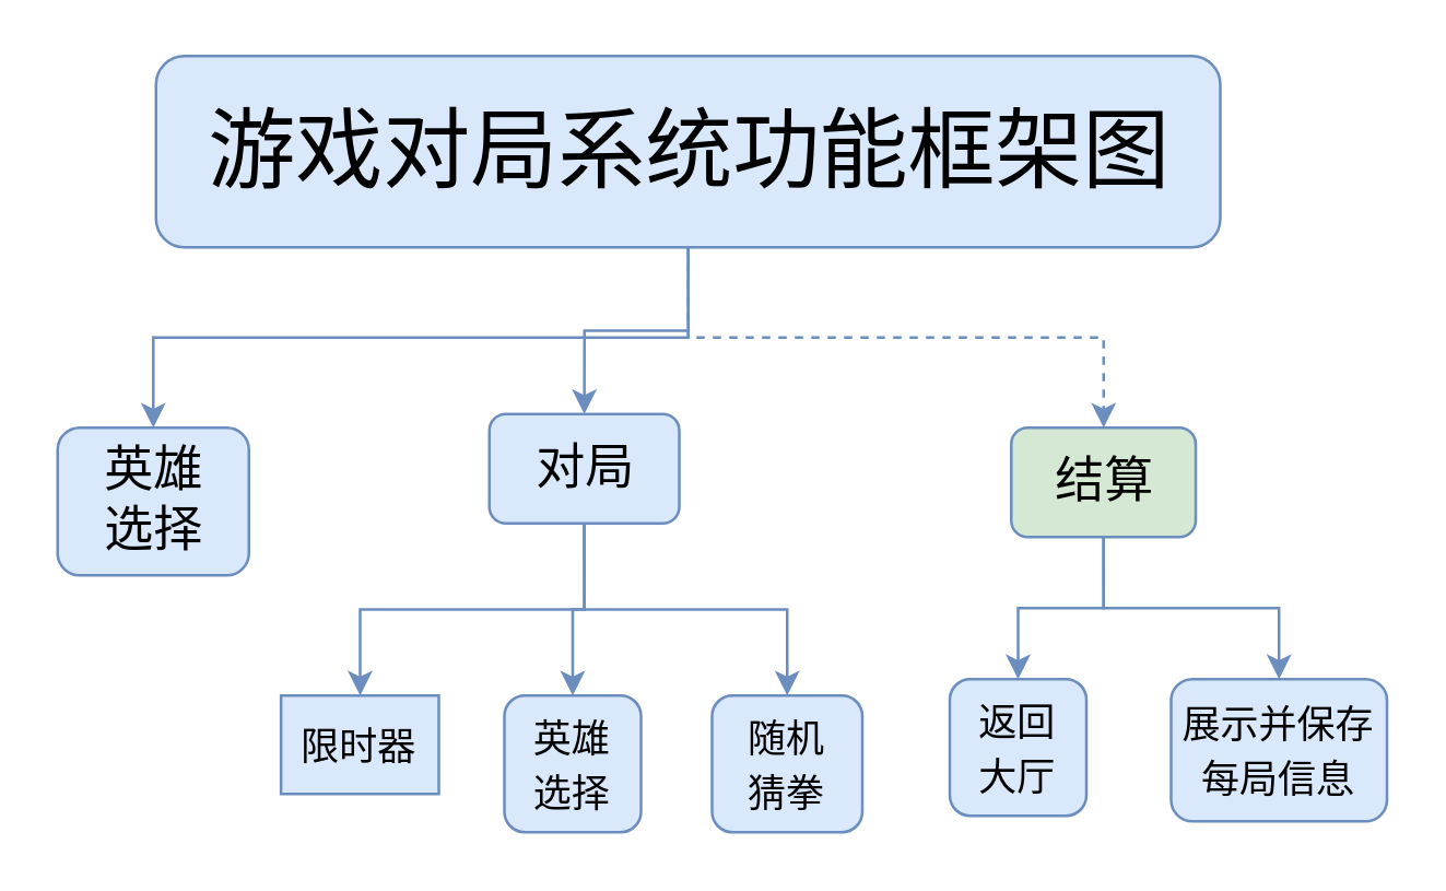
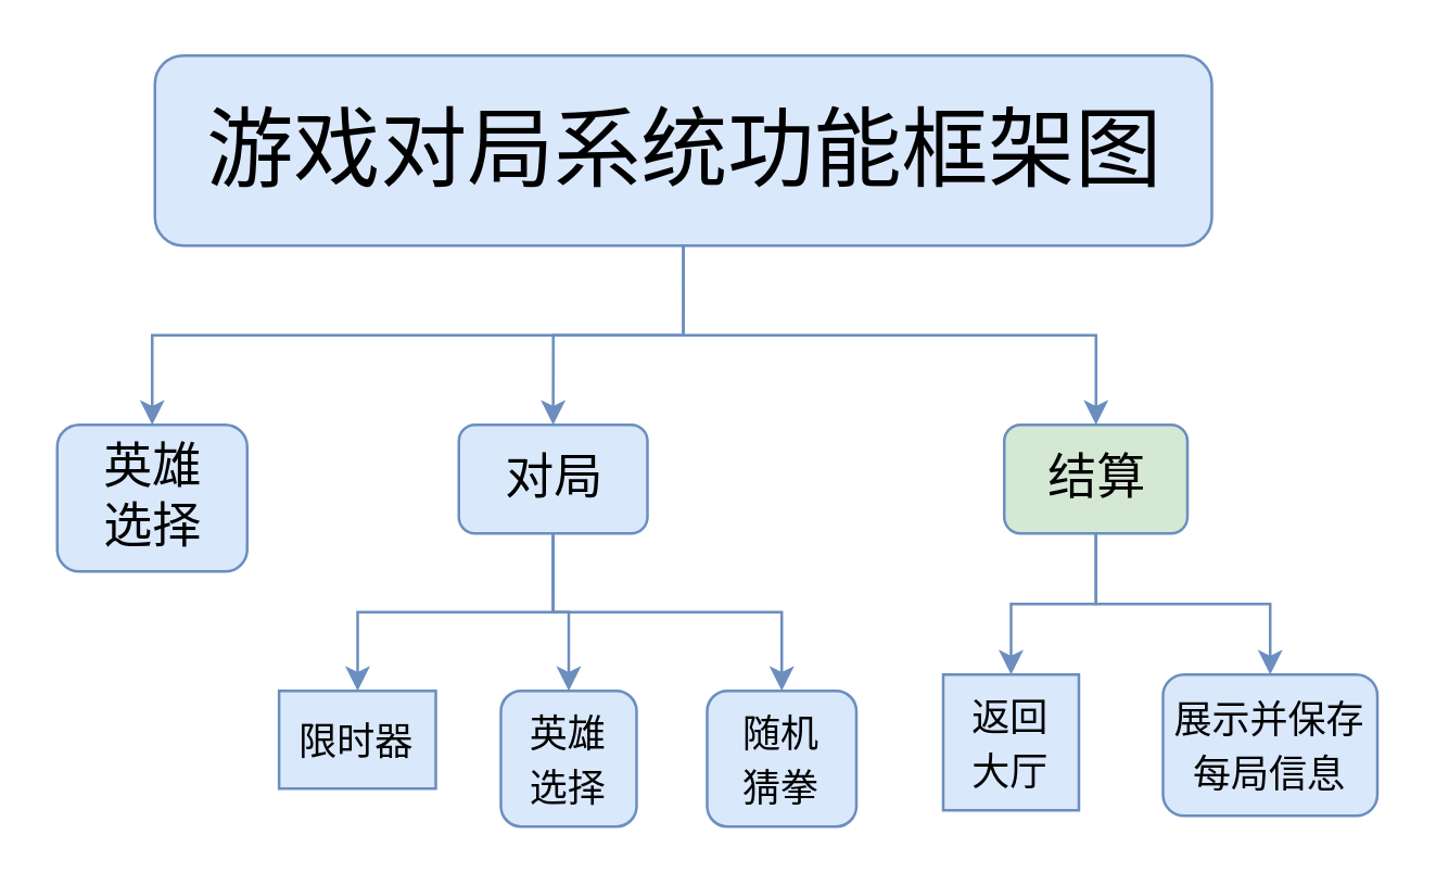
  <mxCell id="0" />
  <mxCell id="1" parent="0" />
  <mxCell id="2" style="edgeStyle=orthogonalEdgeStyle;rounded=0;orthogonalLoop=1;jettySize=auto;html=1;exitX=0.5;exitY=1;exitDx=0;exitDy=0;entryX=0.5;entryY=0;entryDx=0;entryDy=0;fontFamily=Times New Roman;fontSize=16;strokeColor=#6c8ebf;fillColor=#dae8fc;" edge="1" parent="1" source="5" target="10"><mxGeometry relative="1" as="geometry" /></mxCell>
- <mxCell id="3" style="edgeStyle=orthogonalEdgeStyle;rounded=0;orthogonalLoop=1;jettySize=auto;html=1;fontFamily=Times New Roman;fontSize=16;strokeColor=#6c8ebf;fillColor=#dae8fc;dashed=1;" edge="1" parent="1" source="5" target="13"><mxGeometry relative="1" as="geometry" /></mxCell>
+ <mxCell id="3" style="edgeStyle=orthogonalEdgeStyle;rounded=0;orthogonalLoop=1;jettySize=auto;html=1;fontFamily=Times New Roman;fontSize=16;strokeColor=#6c8ebf;fillColor=#dae8fc;" edge="1" parent="1" source="5" target="13"><mxGeometry relative="1" as="geometry" /></mxCell>
  <mxCell id="4" style="edgeStyle=orthogonalEdgeStyle;rounded=0;orthogonalLoop=1;jettySize=auto;html=1;entryX=0.5;entryY=0;entryDx=0;entryDy=0;fontFamily=Times New Roman;fontSize=16;strokeColor=#6c8ebf;fillColor=#dae8fc;" edge="1" parent="1" source="5" target="6"><mxGeometry relative="1" as="geometry" /></mxCell>
  <mxCell id="5" value="游戏对局系统功能框架图" style="rounded=1;whiteSpace=wrap;html=1;fontFamily=Times New Roman;fontSize=32;strokeColor=#6c8ebf;fillColor=#dae8fc;" vertex="1" parent="1"><mxGeometry x="56.5" y="20" width="389.5" height="70" as="geometry" /></mxCell>
  <mxCell id="6" value="&lt;span style=&quot;font-size: 18px;&quot;&gt;英雄&lt;br&gt;&lt;/span&gt;&lt;span style=&quot;font-size: 18px;&quot;&gt;选择&lt;/span&gt;" style="rounded=1;whiteSpace=wrap;html=1;fontFamily=Times New Roman;fontSize=16;strokeColor=#6c8ebf;fillColor=#dae8fc;" vertex="1" parent="1"><mxGeometry x="20.5" y="156" width="70" height="54" as="geometry" /></mxCell>
  <mxCell id="7" style="edgeStyle=orthogonalEdgeStyle;rounded=0;orthogonalLoop=1;jettySize=auto;html=1;exitX=0.5;exitY=1;exitDx=0;exitDy=0;fontFamily=Times New Roman;fontSize=18;strokeColor=#6c8ebf;fillColor=#dae8fc;" edge="1" parent="1" source="10" target="14"><mxGeometry relative="1" as="geometry" /></mxCell>
  <mxCell id="8" style="edgeStyle=orthogonalEdgeStyle;rounded=0;orthogonalLoop=1;jettySize=auto;html=1;exitX=0.5;exitY=1;exitDx=0;exitDy=0;entryX=0.5;entryY=0;entryDx=0;entryDy=0;strokeColor=#6c8ebf;fillColor=#dae8fc;" edge="1" parent="1" source="10" target="17"><mxGeometry relative="1" as="geometry" /></mxCell>
  <mxCell id="9" style="edgeStyle=orthogonalEdgeStyle;rounded=0;orthogonalLoop=1;jettySize=auto;html=1;exitX=0.5;exitY=1;exitDx=0;exitDy=0;entryX=0.5;entryY=0;entryDx=0;entryDy=0;strokeColor=#6c8ebf;fillColor=#dae8fc;" edge="1" parent="1" source="10" target="18"><mxGeometry relative="1" as="geometry" /></mxCell>
- <mxCell id="10" value="&lt;span style=&quot;font-size: 18px;&quot;&gt;对局&lt;/span&gt;" style="rounded=1;whiteSpace=wrap;html=1;fontFamily=Times New Roman;fontSize=16;strokeColor=#6c8ebf;fillColor=#dae8fc;" vertex="1" parent="1"><mxGeometry x="178.5" y="151" width="69.5" height="40" as="geometry" /></mxCell>
+ <mxCell id="10" value="&lt;span style=&quot;font-size: 18px;&quot;&gt;对局&lt;/span&gt;" style="rounded=1;whiteSpace=wrap;html=1;fontFamily=Times New Roman;fontSize=16;strokeColor=#6c8ebf;fillColor=#dae8fc;" vertex="1" parent="1"><mxGeometry x="168.5" y="156" width="69.5" height="40" as="geometry" /></mxCell>
  <mxCell id="11" style="edgeStyle=orthogonalEdgeStyle;rounded=0;orthogonalLoop=1;jettySize=auto;html=1;entryX=0.5;entryY=0;entryDx=0;entryDy=0;fontFamily=Times New Roman;fontSize=18;strokeColor=#6c8ebf;fillColor=#dae8fc;" edge="1" parent="1" source="13" target="16"><mxGeometry relative="1" as="geometry" /></mxCell>
  <mxCell id="12" style="edgeStyle=orthogonalEdgeStyle;rounded=0;orthogonalLoop=1;jettySize=auto;html=1;exitX=0.5;exitY=1;exitDx=0;exitDy=0;entryX=0.5;entryY=0;entryDx=0;entryDy=0;strokeColor=#6c8ebf;fillColor=#dae8fc;" edge="1" parent="1" source="13" target="15"><mxGeometry relative="1" as="geometry" /></mxCell>
  <mxCell id="13" value="&lt;font style=&quot;font-size: 18px;&quot;&gt;结算&lt;/font&gt;" style="rounded=1;whiteSpace=wrap;html=1;fontFamily=Times New Roman;fontSize=16;strokeColor=#6c8ebf;fillColor=#d5e8d4;" vertex="1" parent="1"><mxGeometry x="369.5" y="156" width="67.5" height="40" as="geometry" /></mxCell>
  <mxCell id="14" value="&lt;span style=&quot;font-size: 14px;&quot;&gt;限时器&lt;/span&gt;" style="whiteSpace=wrap;html=1;fontFamily=Times New Roman;fontSize=16;strokeColor=#6c8ebf;fillColor=#dae8fc;rounded=0;" vertex="1" parent="1"><mxGeometry x="102.25" y="254" width="57.75" height="36" as="geometry" /></mxCell>
- <mxCell id="15" value="&lt;span style=&quot;font-size: 14px;&quot;&gt;返回&lt;br&gt;大厅&lt;br&gt;&lt;/span&gt;" style="rounded=1;whiteSpace=wrap;html=1;fontFamily=Times New Roman;fontSize=16;strokeColor=#6c8ebf;fillColor=#dae8fc;" vertex="1" parent="1"><mxGeometry x="347" y="248" width="50" height="50" as="geometry" /></mxCell>
+ <mxCell id="15" value="&lt;span style=&quot;font-size: 14px;&quot;&gt;返回&lt;br&gt;大厅&lt;br&gt;&lt;/span&gt;" style="whiteSpace=wrap;html=1;fontFamily=Times New Roman;fontSize=16;strokeColor=#6c8ebf;fillColor=#dae8fc;rounded=0;" vertex="1" parent="1"><mxGeometry x="347" y="248" width="50" height="50" as="geometry" /></mxCell>
  <mxCell id="16" value="&lt;span style=&quot;font-size: 14px;&quot;&gt;展示并保存每局信息&lt;/span&gt;" style="rounded=1;whiteSpace=wrap;html=1;fontFamily=Times New Roman;fontSize=16;strokeColor=#6c8ebf;fillColor=#dae8fc;" vertex="1" parent="1"><mxGeometry x="428" y="248" width="79" height="52" as="geometry" /></mxCell>
  <mxCell id="17" value="&lt;span style=&quot;font-size: 14px;&quot;&gt;英雄&lt;br&gt;选择&lt;/span&gt;" style="rounded=1;whiteSpace=wrap;html=1;fontFamily=Times New Roman;fontSize=16;strokeColor=#6c8ebf;fillColor=#dae8fc;" vertex="1" parent="1"><mxGeometry x="184" y="254" width="50" height="50" as="geometry" /></mxCell>
  <mxCell id="18" value="&lt;span style=&quot;font-size: 14px;&quot;&gt;随机&lt;br&gt;猜拳&lt;/span&gt;" style="rounded=1;whiteSpace=wrap;html=1;fontFamily=Times New Roman;fontSize=16;strokeColor=#6c8ebf;fillColor=#dae8fc;" vertex="1" parent="1"><mxGeometry x="260" y="254" width="55" height="50" as="geometry" /></mxCell>
